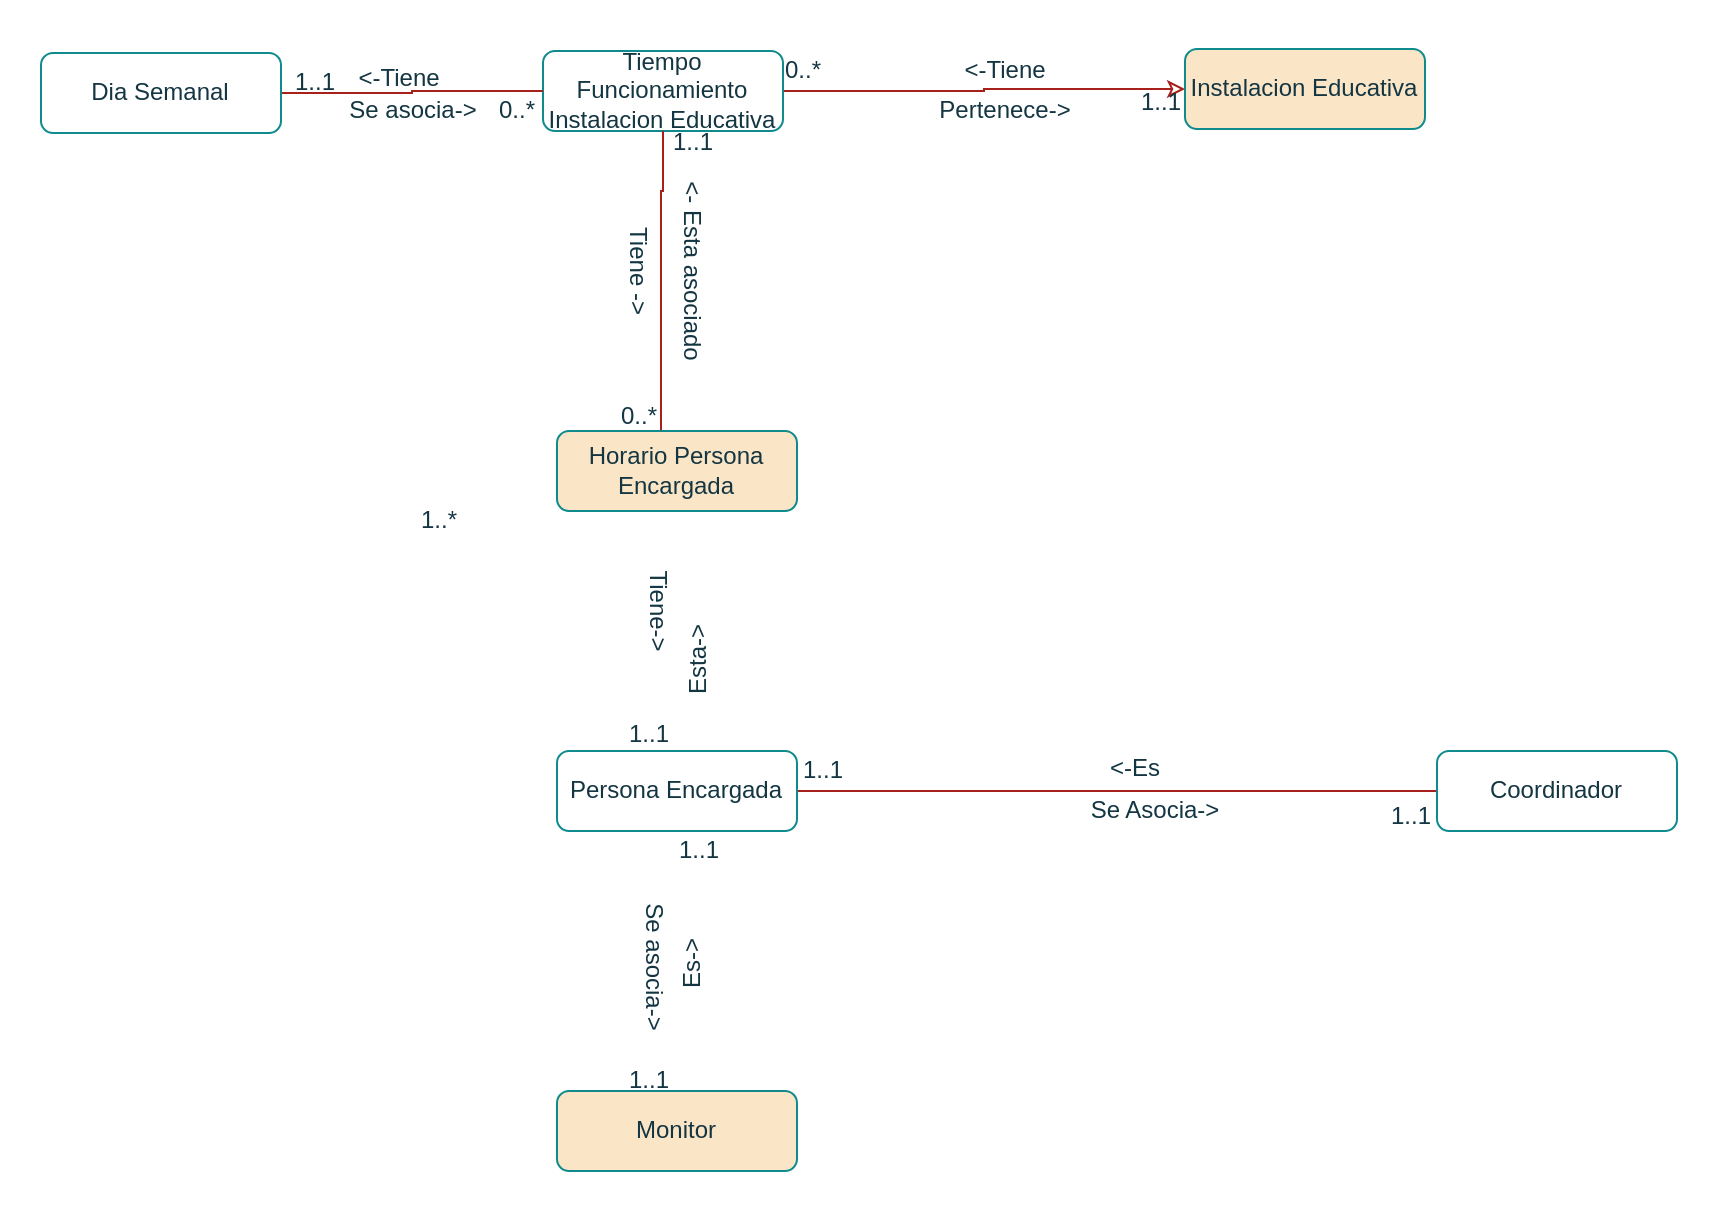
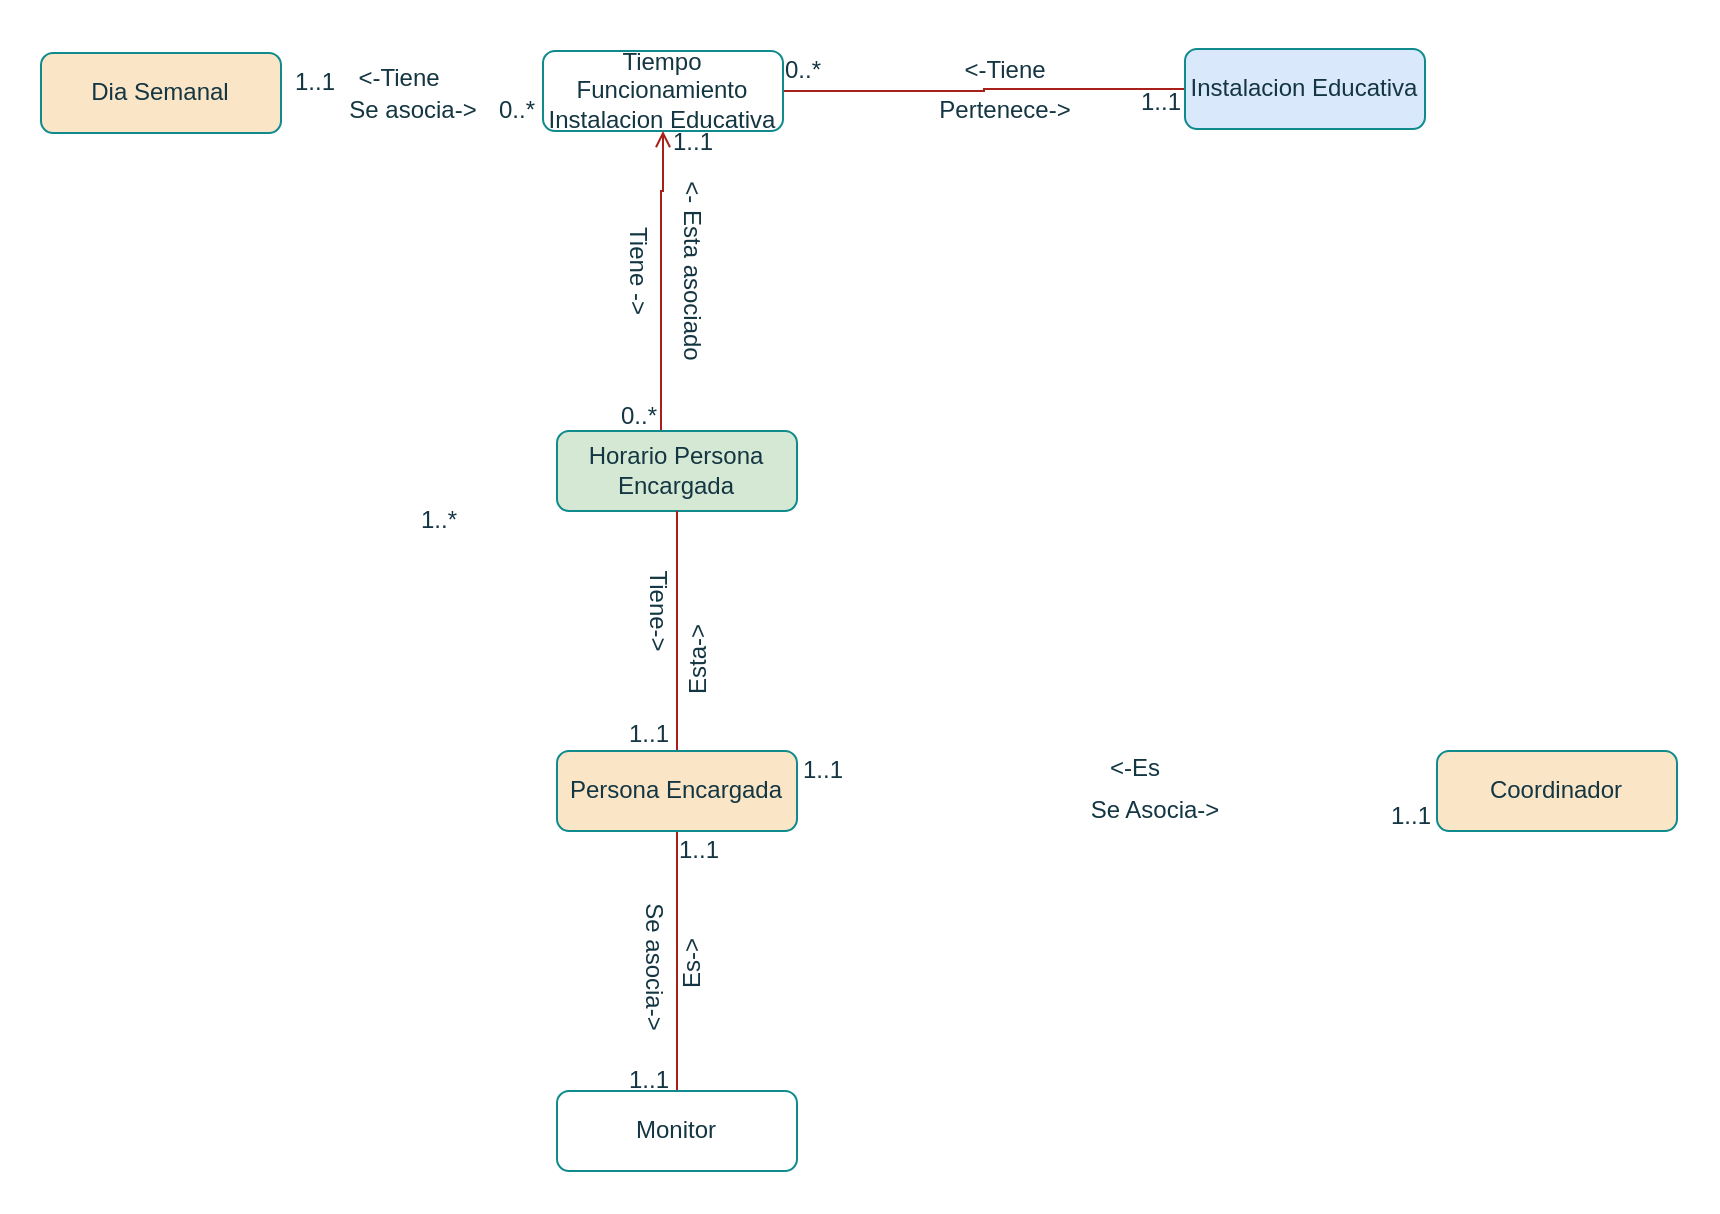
  <mxCell id="0" />
  <mxCell id="1" parent="0" />
- <mxCell id="3" value="Monitor" style="rounded=1;whiteSpace=wrap;html=1;labelBackgroundColor=none;fillColor=#FAE5C7;strokeColor=#0F8B8D;fontColor=#143642;" parent="1" vertex="1"><mxGeometry x="278" y="545" width="120" height="40" as="geometry" /></mxCell>
- <mxCell id="4" style="edgeStyle=orthogonalEdgeStyle;rounded=0;orthogonalLoop=1;jettySize=auto;html=1;exitX=1;exitY=0.5;exitDx=0;exitDy=0;endArrow=classic;endFill=0;entryX=0;entryY=0.5;entryDx=0;entryDy=0;labelBackgroundColor=none;strokeColor=#A8201A;fontColor=default;" parent="1" source="5" target="6" edge="1"><mxGeometry relative="1" as="geometry"><mxPoint x="711" y="5" as="targetPoint" /></mxGeometry></mxCell>
+ <mxCell id="2" style="edgeStyle=orthogonalEdgeStyle;rounded=0;orthogonalLoop=1;jettySize=auto;html=1;exitX=0.5;exitY=0;exitDx=0;exitDy=0;entryX=0.5;entryY=1;entryDx=0;entryDy=0;endArrow=none;endFill=0;labelBackgroundColor=none;strokeColor=#A8201A;fontColor=default;" parent="1" source="3" target="23" edge="1"><mxGeometry relative="1" as="geometry" /></mxCell>
+ <mxCell id="3" value="Monitor" style="rounded=1;whiteSpace=wrap;html=1;labelBackgroundColor=none;fillColor=#ffffff;strokeColor=#0F8B8D;fontColor=#143642;" parent="1" vertex="1"><mxGeometry x="278" y="545" width="120" height="40" as="geometry" /></mxCell>
+ <mxCell id="4" style="edgeStyle=orthogonalEdgeStyle;rounded=0;orthogonalLoop=1;jettySize=auto;html=1;exitX=1;exitY=0.5;exitDx=0;exitDy=0;endArrow=none;endFill=0;entryX=0;entryY=0.5;entryDx=0;entryDy=0;labelBackgroundColor=none;strokeColor=#A8201A;fontColor=default;" parent="1" source="5" target="6" edge="1"><mxGeometry relative="1" as="geometry"><mxPoint x="711" y="5" as="targetPoint" /></mxGeometry></mxCell>
  <mxCell id="5" value="Tiempo Funcionamiento Instalacion Educativa" style="rounded=1;whiteSpace=wrap;html=1;labelBackgroundColor=none;fillColor=#ffffff;strokeColor=#0F8B8D;fontColor=#143642;" parent="1" vertex="1"><mxGeometry x="271" y="25" width="120" height="40" as="geometry" /></mxCell>
- <mxCell id="6" value="&lt;span style=&quot;font-weight: normal;&quot;&gt;Instalacion Educativa&lt;br&gt;&lt;/span&gt;" style="rounded=1;whiteSpace=wrap;html=1;labelBackgroundColor=none;fillColor=#FAE5C7;strokeColor=#0F8B8D;fontStyle=1;fontColor=#143642;" parent="1" vertex="1"><mxGeometry x="592" y="24" width="120" height="40" as="geometry" /></mxCell>
- <mxCell id="7" style="edgeStyle=orthogonalEdgeStyle;rounded=0;orthogonalLoop=1;jettySize=auto;html=1;exitX=0;exitY=0.5;exitDx=0;exitDy=0;entryX=1;entryY=0.5;entryDx=0;entryDy=0;endArrow=none;endFill=0;labelBackgroundColor=none;strokeColor=#A8201A;fontColor=default;" parent="1" source="8" target="23" edge="1"><mxGeometry relative="1" as="geometry" /></mxCell>
- <mxCell id="8" value="Coordinador" style="rounded=1;whiteSpace=wrap;html=1;labelBackgroundColor=none;fillColor=#ffffff;strokeColor=#0F8B8D;fontColor=#143642;" parent="1" vertex="1"><mxGeometry x="718" y="375" width="120" height="40" as="geometry" /></mxCell>
- <mxCell id="9" style="edgeStyle=orthogonalEdgeStyle;rounded=0;orthogonalLoop=1;jettySize=auto;html=1;entryX=0.5;entryY=1;entryDx=0;entryDy=0;endArrow=none;endFill=0;labelBackgroundColor=none;strokeColor=#A8201A;fontColor=default;" parent="1" source="10" target="5" edge="1"><mxGeometry relative="1" as="geometry"><Array as="points"><mxPoint x="330" y="95" /></Array></mxGeometry></mxCell>
- <mxCell id="10" value="Horario Persona Encargada" style="rounded=1;whiteSpace=wrap;html=1;labelBackgroundColor=none;fillColor=#FAE5C7;strokeColor=#0F8B8D;fontColor=#143642;" parent="1" vertex="1"><mxGeometry x="278" y="215" width="120" height="40" as="geometry" /></mxCell>
+ <mxCell id="6" value="&lt;span style=&quot;font-weight: normal;&quot;&gt;Instalacion Educativa&lt;br&gt;&lt;/span&gt;" style="rounded=1;whiteSpace=wrap;html=1;labelBackgroundColor=none;fillColor=#dae8fc;strokeColor=#0F8B8D;fontStyle=1;fontColor=#143642;" parent="1" vertex="1"><mxGeometry x="592" y="24" width="120" height="40" as="geometry" /></mxCell>
+ <mxCell id="8" value="Coordinador" style="rounded=1;whiteSpace=wrap;html=1;labelBackgroundColor=none;fillColor=#FAE5C7;strokeColor=#0F8B8D;fontColor=#143642;" parent="1" vertex="1"><mxGeometry x="718" y="375" width="120" height="40" as="geometry" /></mxCell>
+ <mxCell id="9" style="edgeStyle=orthogonalEdgeStyle;rounded=0;orthogonalLoop=1;jettySize=auto;html=1;entryX=0.5;entryY=1;entryDx=0;entryDy=0;endArrow=open;endFill=0;labelBackgroundColor=none;strokeColor=#A8201A;fontColor=default;" parent="1" source="10" target="5" edge="1"><mxGeometry relative="1" as="geometry"><Array as="points"><mxPoint x="330" y="95" /></Array></mxGeometry></mxCell>
+ <mxCell id="10" value="Horario Persona Encargada" style="rounded=1;whiteSpace=wrap;html=1;labelBackgroundColor=none;fillColor=#d5e8d4;strokeColor=#0F8B8D;fontColor=#143642;" parent="1" vertex="1"><mxGeometry x="278" y="215" width="120" height="40" as="geometry" /></mxCell>
  <mxCell id="11" value="1..1" style="text;html=1;align=center;verticalAlign=middle;resizable=0;points=[];autosize=1;strokeColor=none;fillColor=none;labelBackgroundColor=none;fontColor=#143642;" parent="1" vertex="1"><mxGeometry x="685" y="393" width="40" height="30" as="geometry" /></mxCell>
  <mxCell id="12" value="Pertenece-&amp;gt;" style="text;html=1;align=center;verticalAlign=middle;resizable=0;points=[];autosize=1;strokeColor=none;fillColor=none;labelBackgroundColor=none;fontColor=#143642;" parent="1" vertex="1"><mxGeometry x="457" y="40" width="90" height="30" as="geometry" /></mxCell>
  <mxCell id="13" value="&amp;lt;-Tiene" style="text;html=1;align=center;verticalAlign=middle;resizable=0;points=[];autosize=1;strokeColor=none;fillColor=none;labelBackgroundColor=none;fontColor=#143642;" parent="1" vertex="1"><mxGeometry x="472" y="20" width="60" height="30" as="geometry" /></mxCell>
  <mxCell id="14" value="1..1" style="text;html=1;align=center;verticalAlign=middle;resizable=0;points=[];autosize=1;strokeColor=none;fillColor=none;labelBackgroundColor=none;fontColor=#143642;" parent="1" vertex="1"><mxGeometry x="560" y="36" width="40" height="30" as="geometry" /></mxCell>
  <mxCell id="15" value="0..*" style="text;html=1;align=center;verticalAlign=middle;resizable=0;points=[];autosize=1;strokeColor=none;fillColor=none;labelBackgroundColor=none;fontColor=#143642;" parent="1" vertex="1"><mxGeometry x="381" y="20" width="40" height="30" as="geometry" /></mxCell>
- <mxCell id="16" style="edgeStyle=orthogonalEdgeStyle;rounded=0;orthogonalLoop=1;jettySize=auto;html=1;endArrow=none;endFill=0;labelBackgroundColor=none;strokeColor=#A8201A;fontColor=default;" parent="1" source="17" target="5" edge="1"><mxGeometry relative="1" as="geometry" /></mxCell>
- <mxCell id="17" value="Dia Semanal" style="rounded=1;whiteSpace=wrap;html=1;labelBackgroundColor=none;fillColor=#ffffff;strokeColor=#0F8B8D;fontColor=#143642;" parent="1" vertex="1"><mxGeometry x="20" y="26" width="120" height="40" as="geometry" /></mxCell>
+ <mxCell id="17" value="Dia Semanal" style="rounded=1;whiteSpace=wrap;html=1;labelBackgroundColor=none;fillColor=#FAE5C7;strokeColor=#0F8B8D;fontColor=#143642;" parent="1" vertex="1"><mxGeometry x="20" y="26" width="120" height="40" as="geometry" /></mxCell>
  <mxCell id="18" value="&amp;lt;- Esta asociado" style="text;html=1;align=center;verticalAlign=middle;resizable=0;points=[];autosize=1;strokeColor=none;fillColor=none;rotation=90;labelBackgroundColor=none;fontColor=#143642;" parent="1" vertex="1"><mxGeometry x="291" y="120" width="110" height="30" as="geometry" /></mxCell>
  <mxCell id="19" value="1..1" style="text;html=1;align=center;verticalAlign=middle;resizable=0;points=[];autosize=1;strokeColor=none;fillColor=none;labelBackgroundColor=none;fontColor=#143642;" parent="1" vertex="1"><mxGeometry x="326" y="56" width="40" height="30" as="geometry" /></mxCell>
  <mxCell id="20" value="Tiene -&amp;gt;" style="text;html=1;align=center;verticalAlign=middle;resizable=0;points=[];autosize=1;strokeColor=none;fillColor=none;rotation=90;labelBackgroundColor=none;fontColor=#143642;" parent="1" vertex="1"><mxGeometry x="284" y="120" width="70" height="30" as="geometry" /></mxCell>
  <mxCell id="21" value="0..*" style="text;html=1;align=center;verticalAlign=middle;resizable=0;points=[];autosize=1;strokeColor=none;fillColor=none;labelBackgroundColor=none;fontColor=#143642;" parent="1" vertex="1"><mxGeometry x="299" y="193" width="40" height="30" as="geometry" /></mxCell>
- <mxCell id="23" value="Persona Encargada" style="rounded=1;whiteSpace=wrap;html=1;labelBackgroundColor=none;fillColor=#ffffff;strokeColor=#0F8B8D;fontColor=#143642;" parent="1" vertex="1"><mxGeometry x="278" y="375" width="120" height="40" as="geometry" /></mxCell>
+ <mxCell id="22" style="edgeStyle=orthogonalEdgeStyle;rounded=0;orthogonalLoop=1;jettySize=auto;html=1;exitX=0.5;exitY=0;exitDx=0;exitDy=0;entryX=0.5;entryY=1;entryDx=0;entryDy=0;endArrow=none;endFill=0;labelBackgroundColor=none;strokeColor=#A8201A;fontColor=default;" parent="1" source="23" target="10" edge="1"><mxGeometry relative="1" as="geometry" /></mxCell>
+ <mxCell id="23" value="Persona Encargada" style="rounded=1;whiteSpace=wrap;html=1;labelBackgroundColor=none;fillColor=#FAE5C7;strokeColor=#0F8B8D;fontColor=#143642;" parent="1" vertex="1"><mxGeometry x="278" y="375" width="120" height="40" as="geometry" /></mxCell>
  <mxCell id="24" value="Esta-&amp;gt;" style="text;html=1;align=center;verticalAlign=middle;resizable=0;points=[];autosize=1;strokeColor=none;fillColor=none;rotation=-90;labelBackgroundColor=none;fontColor=#143642;" parent="1" vertex="1"><mxGeometry x="319" y="315" width="60" height="30" as="geometry" /></mxCell>
  <mxCell id="25" value="1..*" style="text;html=1;align=center;verticalAlign=middle;resizable=0;points=[];autosize=1;strokeColor=none;fillColor=none;labelBackgroundColor=none;fontColor=#143642;" parent="1" vertex="1"><mxGeometry x="199" y="245" width="40" height="30" as="geometry" /></mxCell>
  <mxCell id="26" value="Tiene-&amp;gt;" style="text;html=1;align=center;verticalAlign=middle;resizable=0;points=[];autosize=1;strokeColor=none;fillColor=none;rotation=90;labelBackgroundColor=none;fontColor=#143642;" parent="1" vertex="1"><mxGeometry x="299" y="290" width="60" height="30" as="geometry" /></mxCell>
  <mxCell id="27" value="Es-&amp;gt;" style="text;html=1;align=center;verticalAlign=middle;resizable=0;points=[];autosize=1;strokeColor=none;fillColor=none;rotation=-90;labelBackgroundColor=none;fontColor=#143642;" parent="1" vertex="1"><mxGeometry x="321" y="467" width="50" height="30" as="geometry" /></mxCell>
  <mxCell id="28" value="1..1" style="text;html=1;align=center;verticalAlign=middle;resizable=0;points=[];autosize=1;strokeColor=none;fillColor=none;labelBackgroundColor=none;fontColor=#143642;" parent="1" vertex="1"><mxGeometry x="304" y="352" width="40" height="30" as="geometry" /></mxCell>
  <mxCell id="29" value="1..1" style="text;html=1;align=center;verticalAlign=middle;resizable=0;points=[];autosize=1;strokeColor=none;fillColor=none;labelBackgroundColor=none;fontColor=#143642;" parent="1" vertex="1"><mxGeometry x="329" y="410" width="40" height="30" as="geometry" /></mxCell>
  <mxCell id="30" value="Se asocia-&amp;gt;" style="text;html=1;align=center;verticalAlign=middle;resizable=0;points=[];autosize=1;strokeColor=none;fillColor=none;rotation=90;labelBackgroundColor=none;fontColor=#143642;" parent="1" vertex="1"><mxGeometry x="282" y="468" width="90" height="30" as="geometry" /></mxCell>
  <mxCell id="31" value="1..1" style="text;html=1;align=center;verticalAlign=middle;resizable=0;points=[];autosize=1;strokeColor=none;fillColor=none;labelBackgroundColor=none;fontColor=#143642;" parent="1" vertex="1"><mxGeometry x="304" y="525" width="40" height="30" as="geometry" /></mxCell>
  <mxCell id="32" value="&amp;lt;-Es" style="text;html=1;align=center;verticalAlign=middle;resizable=0;points=[];autosize=1;strokeColor=none;fillColor=none;labelBackgroundColor=none;fontColor=#143642;" parent="1" vertex="1"><mxGeometry x="542" y="369" width="50" height="30" as="geometry" /></mxCell>
  <mxCell id="33" value="Se Asocia-&amp;gt;" style="text;html=1;align=center;verticalAlign=middle;resizable=0;points=[];autosize=1;strokeColor=none;fillColor=none;labelBackgroundColor=none;fontColor=#143642;" parent="1" vertex="1"><mxGeometry x="532" y="390" width="90" height="30" as="geometry" /></mxCell>
  <mxCell id="34" value="1..1" style="text;html=1;align=center;verticalAlign=middle;resizable=0;points=[];autosize=1;strokeColor=none;fillColor=none;labelBackgroundColor=none;fontColor=#143642;" parent="1" vertex="1"><mxGeometry x="391" y="370" width="40" height="30" as="geometry" /></mxCell>
  <mxCell id="35" value="Se asocia-&amp;gt;" style="text;html=1;align=center;verticalAlign=middle;resizable=0;points=[];autosize=1;strokeColor=none;fillColor=none;labelBackgroundColor=none;fontColor=#143642;" parent="1" vertex="1"><mxGeometry x="161" y="40" width="90" height="30" as="geometry" /></mxCell>
  <mxCell id="36" value="0..*" style="text;html=1;align=center;verticalAlign=middle;resizable=0;points=[];autosize=1;strokeColor=none;fillColor=none;labelBackgroundColor=none;fontColor=#143642;" parent="1" vertex="1"><mxGeometry x="238" y="40" width="40" height="30" as="geometry" /></mxCell>
  <mxCell id="37" value="&amp;lt;-Tiene" style="text;html=1;align=center;verticalAlign=middle;resizable=0;points=[];autosize=1;strokeColor=none;fillColor=none;labelBackgroundColor=none;fontColor=#143642;" parent="1" vertex="1"><mxGeometry x="169" y="24" width="60" height="30" as="geometry" /></mxCell>
  <mxCell id="38" value="1..1" style="text;html=1;align=center;verticalAlign=middle;resizable=0;points=[];autosize=1;strokeColor=none;fillColor=none;labelBackgroundColor=none;fontColor=#143642;" parent="1" vertex="1"><mxGeometry x="137" y="26" width="40" height="30" as="geometry" /></mxCell>
